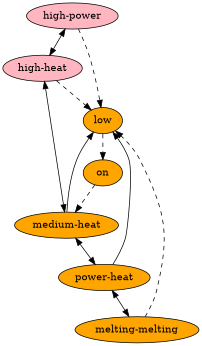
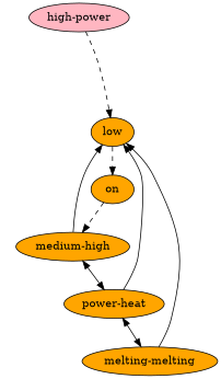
  digraph {
    node [fillcolor=orange style=filled]
    edge [style=solid]
    n1 [fillcolor=lightpink label="high-power"]
-   n2 [fillcolor=lightpink label="high-heat"]
    n3 [label=low]
-   n4 [label="medium-heat"]
+   n4 [label="medium-high"]
    n5 [label=on]
    n6 [label="power-heat"]
    n7 [label="melting-melting"]
-   n1 -> n2 [dir=both]
    n1 -> n3 [style=dashed]
-   n2 -> n3 [style=dashed]
-   n2 -> n4 [dir=both]
    n3 -> n5 [style=dashed]
    n4 -> n3
    n4 -> n6 [dir=both]
    n5 -> n4 [style=dashed]
    n6 -> n3
    n6 -> n7 [dir=both]
-   n7 -> n3 [style=dashed]
+   n7 -> n3
  }
